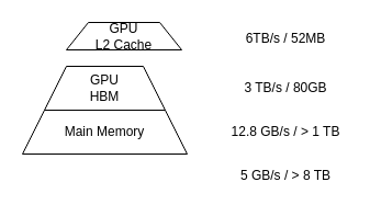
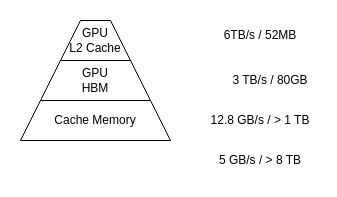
  <mxCell id="0" />
  <mxCell id="1" parent="0" />
  <mxCell id="2" value="GPU&lt;br&gt;HBM" style="shape=trapezoid;perimeter=trapezoidPerimeter;whiteSpace=wrap;html=1;fixedSize=1;" vertex="1" parent="1"><mxGeometry x="40" y="60" width="110" height="40" as="geometry" /></mxCell>
- <mxCell id="3" value="Main Memory" style="shape=trapezoid;perimeter=trapezoidPerimeter;whiteSpace=wrap;html=1;fixedSize=1;" vertex="1" parent="1"><mxGeometry x="20" y="100" width="150" height="40" as="geometry" /></mxCell>
- <mxCell id="4" value="GPU&lt;br&gt;L2 Cache" style="shape=trapezoid;perimeter=trapezoidPerimeter;whiteSpace=wrap;html=1;fixedSize=1;" vertex="1" parent="1"><mxGeometry x="60" y="20" width="105" height="25" as="geometry" /></mxCell>
+ <mxCell id="3" value="Cache Memory" style="shape=trapezoid;perimeter=trapezoidPerimeter;whiteSpace=wrap;html=1;fixedSize=1;" vertex="1" parent="1"><mxGeometry x="20" y="100" width="150" height="40" as="geometry" /></mxCell>
+ <mxCell id="4" value="GPU&lt;br&gt;L2 Cache" style="shape=trapezoid;perimeter=trapezoidPerimeter;whiteSpace=wrap;html=1;fixedSize=1;" vertex="1" parent="1"><mxGeometry x="60" y="20" width="70" height="40" as="geometry" /></mxCell>
  <mxCell id="5" value="6TB/s / 52MB" style="text;html=1;strokeColor=none;fillColor=none;align=center;verticalAlign=middle;whiteSpace=wrap;rounded=0;" vertex="1" parent="1"><mxGeometry x="205" y="20" width="110" height="30" as="geometry" /></mxCell>
- <mxCell id="6" value="3 TB/s / 80GB" style="text;html=1;strokeColor=none;fillColor=none;align=center;verticalAlign=middle;whiteSpace=wrap;rounded=0;" vertex="1" parent="1"><mxGeometry x="205" y="65" width="110" height="30" as="geometry" /></mxCell>
+ <mxCell id="6" value="3 TB/s / 80GB" style="text;html=1;strokeColor=none;fillColor=none;align=center;verticalAlign=middle;whiteSpace=wrap;rounded=0;" vertex="1" parent="1"><mxGeometry x="215" y="65" width="110" height="30" as="geometry" /></mxCell>
  <mxCell id="7" value="12.8 GB/s / &amp;gt; 1 TB" style="text;html=1;strokeColor=none;fillColor=none;align=center;verticalAlign=middle;whiteSpace=wrap;rounded=0;" vertex="1" parent="1"><mxGeometry x="205" y="105" width="110" height="30" as="geometry" /></mxCell>
  <mxCell id="8" value="5 GB/s / &amp;gt; 8 TB" style="text;html=1;strokeColor=none;fillColor=none;align=center;verticalAlign=middle;whiteSpace=wrap;rounded=0;" vertex="1" parent="1"><mxGeometry x="205" y="145" width="110" height="30" as="geometry" /></mxCell>
